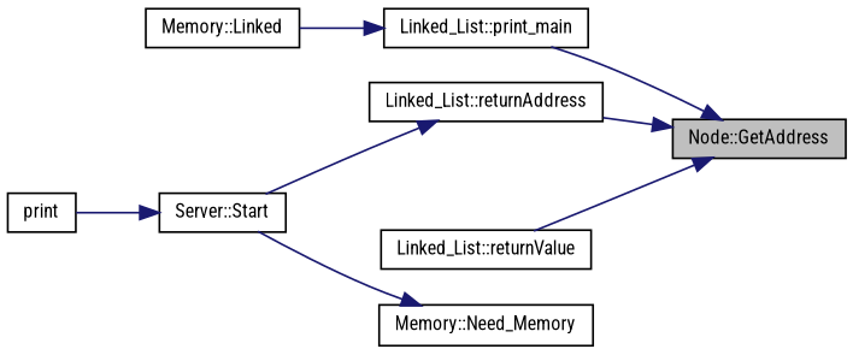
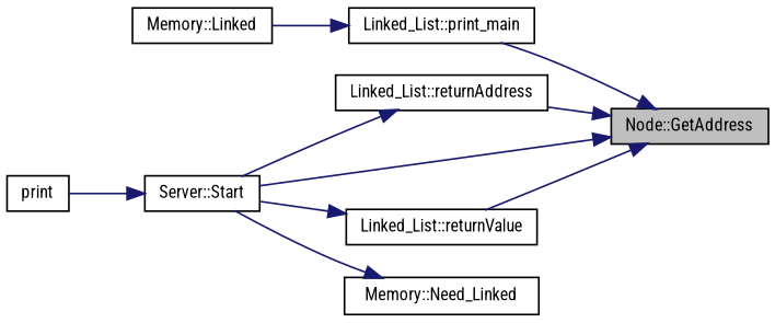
  digraph {
    fontname="Roboto Condensed"
    rankdir=RL
    node [color=black fillcolor=white fontname="Roboto Condensed" fontsize=10 shape=record style=filled]
    edge [color=midnightblue dir=back fontname="Roboto Condensed" fontsize=10 labelfontname=Helvetica labelfontsize=10 style=solid]
    n1 [fillcolor=grey75 fontcolor=black height=0.2 label="Node::GetAddress" width=0.4]
    n2 [height=0.2 label="Linked_List::print_main" width=0.4]
    n3 [height=0.2 label="Linked_List::returnAddress" width=0.4]
    n4 [height=0.2 label="Server::Start" width=0.4]
    n5 [height=0.2 label="Linked_List::returnValue" width=0.4]
    n6 [height=0.2 label="Memory::Linked" width=0.4]
    n7 [height=0.2 label=print width=0.4]
-   n8 [height=0.2 label="Memory::Need_Memory" width=0.4]
+   n8 [height=0.2 label="Memory::Need_Linked" width=0.4]
    n1 -> n2
    n1 -> n3
+   n1 -> n4
    n1 -> n5
    n2 -> n6
    n3 -> n4
    n4 -> n7
+   n5 -> n4
    n8 -> n4
  }
